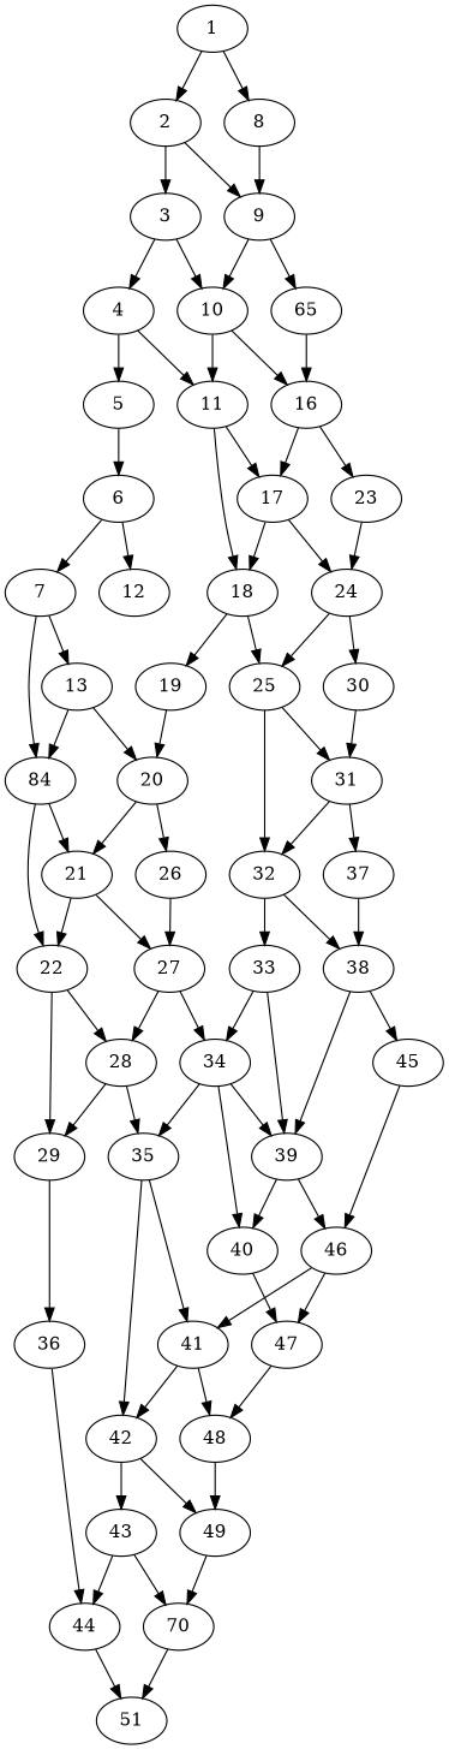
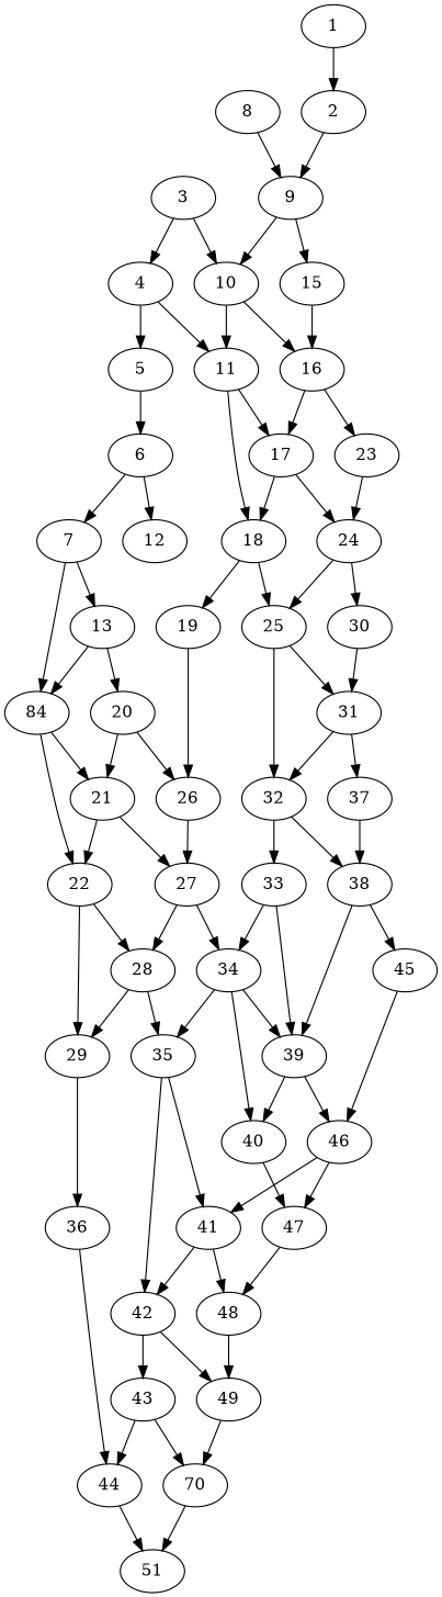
  digraph {
    34
    39
    35
    40
    46
    41
    42
    47
    1
    8
    2
    9
    3
    10
-   15 [label=65]
+   15
    4
    11
    16
    5
    17
    18
    23
    6
    24
    25
    19
    12
    7
    13
    n30 [label=84]
    20
    21
    22
    26
    27
    28
    29
    30
    31
    32
    36
    37
    38
    33
    44
    45
    48
    49
    43
    51
    n51 [label=70]
    34 -> 39
    34 -> 35
    34 -> 40
    39 -> 40
    39 -> 46
    35 -> 41
    35 -> 42
    40 -> 47
    46 -> 41
    46 -> 47
    41 -> 42
    41 -> 48
    42 -> 49
    42 -> 43
    47 -> 48
-   1 -> 8
    1 -> 2
    8 -> 9
    2 -> 9
-   2 -> 3
    9 -> 10
    9 -> 15
    3 -> 10
    3 -> 4
    10 -> 11
    10 -> 16
    15 -> 16
    4 -> 11
    4 -> 5
    11 -> 17
    11 -> 18
    16 -> 17
    16 -> 23
    5 -> 6
    17 -> 18
    17 -> 24
    18 -> 25
    18 -> 19
    23 -> 24
    6 -> 12
    6 -> 7
    24 -> 25
    24 -> 30
    25 -> 31
    25 -> 32
-   19 -> 20
+   19 -> 26
    7 -> 13
    7 -> n30
    13 -> n30
    13 -> 20
    n30 -> 21
    n30 -> 22
    20 -> 21
    20 -> 26
    21 -> 22
    21 -> 27
    22 -> 28
    22 -> 29
    26 -> 27
    27 -> 34
    27 -> 28
    28 -> 35
    28 -> 29
    29 -> 36
    30 -> 31
    31 -> 32
    31 -> 37
    32 -> 38
    32 -> 33
    36 -> 44
    37 -> 38
    38 -> 39
    38 -> 45
    33 -> 34
    33 -> 39
    44 -> 51
    45 -> 46
    48 -> 49
    49 -> n51
    43 -> 44
    43 -> n51
    n51 -> 51
  }
